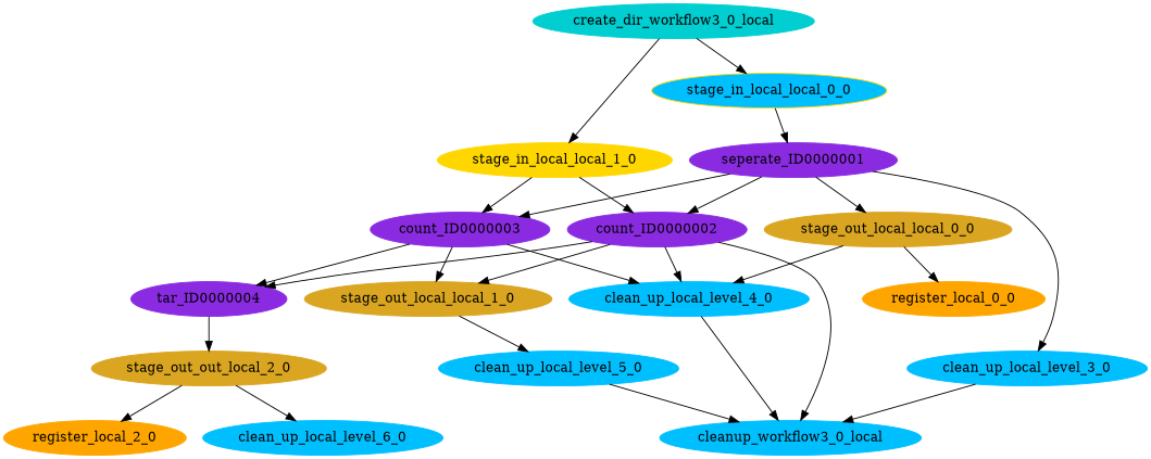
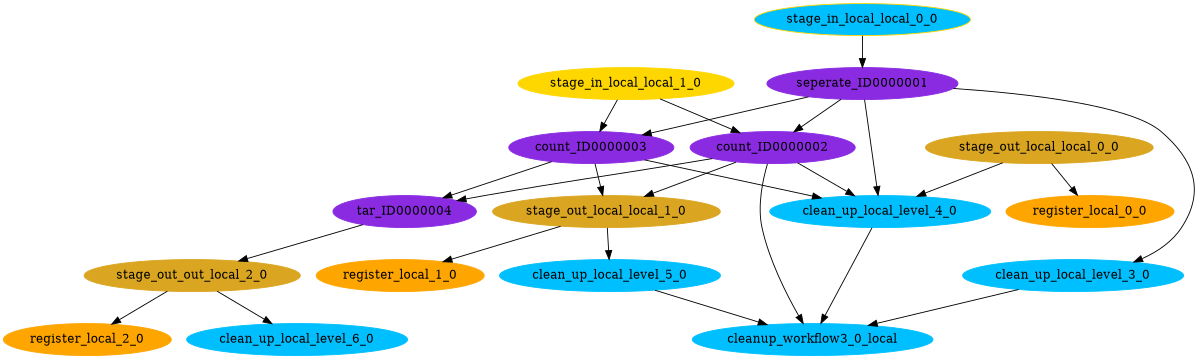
  digraph {
    node [color=deepskyblue shape=ellipse style=filled]
    edge [arrowhead=normal arrowsize=1.0]
    n1 [color=goldenrod label=stage_out_out_local_2_0]
    n2 [label=clean_up_local_level_6_0]
    n3 [color=orange label=register_local_2_0]
    n4 [color=goldenrod label=stage_out_local_local_1_0]
    n5 [label=clean_up_local_level_5_0]
+   n6 [color=orange label=register_local_1_0]
    n7 [label=cleanup_workflow3_0_local]
    n8 [label=clean_up_local_level_3_0]
    n9 [color=goldenrod label=stage_out_local_local_0_0]
    n10 [label=clean_up_local_level_4_0]
    n11 [color=orange label=register_local_0_0]
-   n12 [color=darkturquoise label=create_dir_workflow3_0_local]
    n13 [color=gold fillcolor=deepskyblue label=stage_in_local_local_0_0]
    n14 [color=gold label=stage_in_local_local_1_0]
    n15 [color=blueviolet label=seperate_ID0000001]
    n16 [color=blueviolet label=count_ID0000003]
    n17 [color=blueviolet label=count_ID0000002]
    n18 [color=blueviolet label=tar_ID0000004]
    n1 -> n2
    n1 -> n3
    n4 -> n5
+   n4 -> n6
    n5 -> n7
    n8 -> n7
    n9 -> n10
    n9 -> n11
    n10 -> n7
-   n12 -> n13
-   n12 -> n14
    n13 -> n15
    n14 -> n16
    n14 -> n17
    n15 -> n8
-   n15 -> n9
+   n15 -> n10
    n15 -> n16
    n15 -> n17
    n16 -> n4
    n16 -> n10
    n16 -> n18
    n17 -> n4
    n17 -> n7
    n17 -> n10
    n17 -> n18
    n18 -> n1
  }
